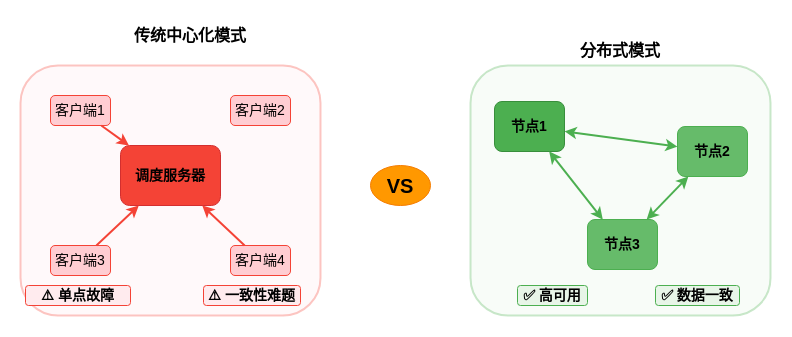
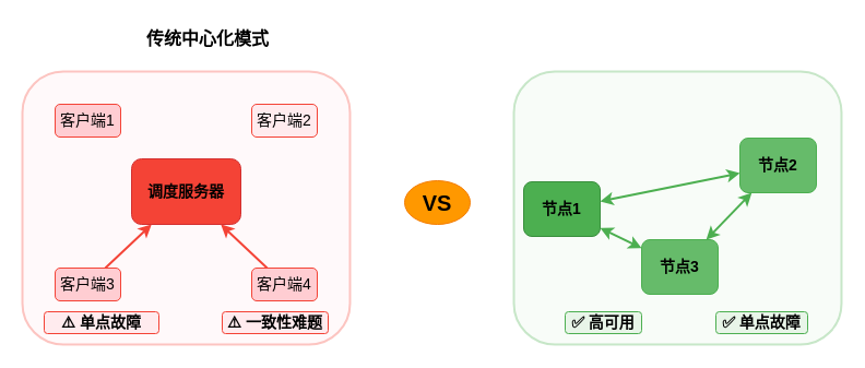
  <mxCell id="0" />
  <mxCell id="1" parent="0" />
  <mxCell id="2" value="" style="rounded=1;whiteSpace=wrap;html=1;fillColor=#ffebee;strokeColor=#f44336;strokeWidth=2;opacity=30;fontSize=14;fontColor=#000000;" vertex="1" parent="1"><mxGeometry x="20" y="65" width="300" height="250" as="geometry" /></mxCell>
  <mxCell id="3" value="" style="rounded=1;whiteSpace=wrap;html=1;fillColor=#e8f5e8;strokeColor=#4caf50;strokeWidth=2;opacity=30;fontSize=14;fontColor=#000000;" vertex="1" parent="1"><mxGeometry x="470" y="65" width="300" height="250" as="geometry" /></mxCell>
  <mxCell id="4" value="传统中心化模式" style="text;html=1;strokeColor=none;fillColor=none;align=center;verticalAlign=middle;whiteSpace=wrap;rounded=0;fontSize=16;fontStyle=1;fontColor=#000000;" vertex="1" parent="1"><mxGeometry x="40" y="20" width="300" height="30" as="geometry" /></mxCell>
- <mxCell id="5" value="分布式模式" style="text;html=1;strokeColor=none;fillColor=none;align=center;verticalAlign=middle;whiteSpace=wrap;rounded=0;fontSize=16;fontStyle=1;fontColor=#000000;" vertex="1" parent="1"><mxGeometry x="470" y="35" width="300" height="30" as="geometry" /></mxCell>
  <mxCell id="6" value="VS" style="ellipse;whiteSpace=wrap;html=1;fillColor=#ff9800;strokeColor=#f57c00;fontSize=20;fontStyle=1;fontColor=#000000;" vertex="1" parent="1"><mxGeometry x="370" y="165" width="60" height="40" as="geometry" /></mxCell>
  <mxCell id="7" value="调度服务器" style="rounded=1;whiteSpace=wrap;html=1;fillColor=#f44336;strokeColor=#d32f2f;fontSize=14;fontColor=#000000;fontStyle=1;" vertex="1" parent="1"><mxGeometry x="120" y="145" width="100" height="60" as="geometry" /></mxCell>
  <mxCell id="8" value="客户端1" style="rounded=1;whiteSpace=wrap;html=1;fillColor=#ffcdd2;strokeColor=#f44336;fontSize=14;fontColor=#000000;" vertex="1" parent="1"><mxGeometry x="50" y="95" width="60" height="30" as="geometry" /></mxCell>
- <mxCell id="9" value="客户端2" style="rounded=1;whiteSpace=wrap;html=1;fillColor=#ffcdd2;strokeColor=#f44336;fontSize=14;fontColor=#000000;" vertex="1" parent="1"><mxGeometry x="230" y="95" width="60" height="30" as="geometry" /></mxCell>
+ <mxCell id="9" value="客户端2" style="rounded=1;whiteSpace=wrap;html=1;fillColor=#ffebee;strokeColor=#f44336;fontSize=14;fontColor=#000000;" vertex="1" parent="1"><mxGeometry x="230" y="95" width="60" height="30" as="geometry" /></mxCell>
  <mxCell id="10" value="客户端3" style="rounded=1;whiteSpace=wrap;html=1;fillColor=#ffcdd2;strokeColor=#f44336;fontSize=14;fontColor=#000000;" vertex="1" parent="1"><mxGeometry x="50" y="245" width="60" height="30" as="geometry" /></mxCell>
  <mxCell id="11" value="客户端4" style="rounded=1;whiteSpace=wrap;html=1;fillColor=#ffcdd2;strokeColor=#f44336;fontSize=14;fontColor=#000000;" vertex="1" parent="1"><mxGeometry x="230" y="245" width="60" height="30" as="geometry" /></mxCell>
- <mxCell id="12" value="" style="endArrow=classic;html=1;rounded=0;strokeColor=#f44336;strokeWidth=2;fontSize=14;fontColor=#000000;" edge="1" parent="1" source="8" target="7"><mxGeometry width="50" height="50" relative="1" as="geometry"><mxPoint x="80" y="125" as="sourcePoint" /><mxPoint x="130" y="75" as="targetPoint" /></mxGeometry></mxCell>
  <mxCell id="13" value="" style="endArrow=classic;html=1;rounded=0;strokeColor=#f44336;strokeWidth=2;fontSize=14;fontColor=#000000;" edge="1" parent="1" source="10" target="7"><mxGeometry width="50" height="50" relative="1" as="geometry"><mxPoint x="80" y="245" as="sourcePoint" /><mxPoint x="130" y="195" as="targetPoint" /></mxGeometry></mxCell>
  <mxCell id="14" value="" style="endArrow=classic;html=1;rounded=0;strokeColor=#f44336;strokeWidth=2;fontSize=14;fontColor=#000000;" edge="1" parent="1" source="11" target="7"><mxGeometry width="50" height="50" relative="1" as="geometry"><mxPoint x="260" y="245" as="sourcePoint" /><mxPoint x="210" y="195" as="targetPoint" /></mxGeometry></mxCell>
- <mxCell id="15" value="⚠️ 单点故障" style="text;html=1;strokeColor=#f44336;fillColor=#ffebee;align=center;verticalAlign=middle;whiteSpace=wrap;rounded=1;fontSize=14;fontColor=#000000;fontStyle=1;" vertex="1" parent="1"><mxGeometry x="25" y="285" width="105" height="20" as="geometry" /></mxCell>
+ <mxCell id="15" value="⚠️ 单点故障" style="text;html=1;strokeColor=#f44336;fillColor=#ffebee;align=center;verticalAlign=middle;whiteSpace=wrap;rounded=1;fontSize=14;fontColor=#000000;fontStyle=1;" vertex="1" parent="1"><mxGeometry x="40" y="285" width="105" height="20" as="geometry" /></mxCell>
  <mxCell id="16" value="⚠️ 一致性难题" style="text;html=1;strokeColor=#f44336;fillColor=#ffebee;align=center;verticalAlign=middle;whiteSpace=wrap;rounded=1;fontSize=14;fontColor=#000000;fontStyle=1;" vertex="1" parent="1"><mxGeometry x="203" y="285" width="97" height="20" as="geometry" /></mxCell>
- <mxCell id="17" value="节点1" style="rounded=1;whiteSpace=wrap;html=1;fillColor=#4caf50;strokeColor=#388e3c;fontSize=14;fontColor=#000000;fontStyle=1;" vertex="1" parent="1"><mxGeometry x="494" y="101" width="70" height="50" as="geometry" /></mxCell>
+ <mxCell id="17" value="节点1" style="rounded=1;whiteSpace=wrap;html=1;fillColor=#4caf50;strokeColor=#388e3c;fontSize=14;fontColor=#000000;fontStyle=1;" vertex="1" parent="1"><mxGeometry x="479" y="166" width="70" height="50" as="geometry" /></mxCell>
  <mxCell id="18" value="节点2" style="rounded=1;whiteSpace=wrap;html=1;fillColor=#66bb6a;strokeColor=#4caf50;fontSize=14;fontColor=#000000;fontStyle=1" vertex="1" parent="1"><mxGeometry x="677" y="126" width="70" height="50" as="geometry" /></mxCell>
  <mxCell id="19" value="节点3" style="rounded=1;whiteSpace=wrap;html=1;fillColor=#66bb6a;strokeColor=#4caf50;fontSize=14;fontColor=#000000;fontStyle=1" vertex="1" parent="1"><mxGeometry x="587" y="219" width="70" height="50" as="geometry" /></mxCell>
  <mxCell id="20" value="" style="endArrow=classic;startArrow=classic;html=1;rounded=0;strokeColor=#4caf50;strokeWidth=2;fontSize=14;fontColor=#000000;" edge="1" parent="1" source="17" target="18"><mxGeometry width="50" height="50" relative="1" as="geometry"><mxPoint x="590" y="140" as="sourcePoint" /><mxPoint x="640" y="90" as="targetPoint" /></mxGeometry></mxCell>
  <mxCell id="21" value="" style="endArrow=classic;startArrow=classic;html=1;rounded=0;strokeColor=#4caf50;strokeWidth=2;fontSize=14;fontColor=#000000;" edge="1" parent="1" source="17" target="19"><mxGeometry width="50" height="50" relative="1" as="geometry"><mxPoint x="555" y="165" as="sourcePoint" /><mxPoint x="605" y="115" as="targetPoint" /></mxGeometry></mxCell>
  <mxCell id="22" value="" style="endArrow=classic;startArrow=classic;html=1;rounded=0;strokeColor=#4caf50;strokeWidth=2;fontSize=14;fontColor=#000000;" edge="1" parent="1" source="18" target="19"><mxGeometry width="50" height="50" relative="1" as="geometry"><mxPoint x="655" y="165" as="sourcePoint" /><mxPoint x="605" y="185" as="targetPoint" /></mxGeometry></mxCell>
  <mxCell id="23" value="✅ 高可用" style="text;html=1;strokeColor=#4caf50;fillColor=#e8f5e8;align=center;verticalAlign=middle;whiteSpace=wrap;rounded=1;fontSize=14;fontColor=#000000;fontStyle=1;" vertex="1" parent="1"><mxGeometry x="517" y="285" width="70" height="20" as="geometry" /></mxCell>
- <mxCell id="24" value="✅ 数据一致" style="text;html=1;strokeColor=#4caf50;fillColor=#e8f5e8;align=center;verticalAlign=middle;whiteSpace=wrap;rounded=1;fontSize=14;fontColor=#000000;fontStyle=1;" vertex="1" parent="1"><mxGeometry x="655" y="285" width="84" height="20" as="geometry" /></mxCell>
+ <mxCell id="24" value="✅ 单点故障" style="text;html=1;strokeColor=#4caf50;fillColor=#e8f5e8;align=center;verticalAlign=middle;whiteSpace=wrap;rounded=1;fontSize=14;fontColor=#000000;fontStyle=1;" vertex="1" parent="1"><mxGeometry x="655" y="285" width="84" height="20" as="geometry" /></mxCell>
